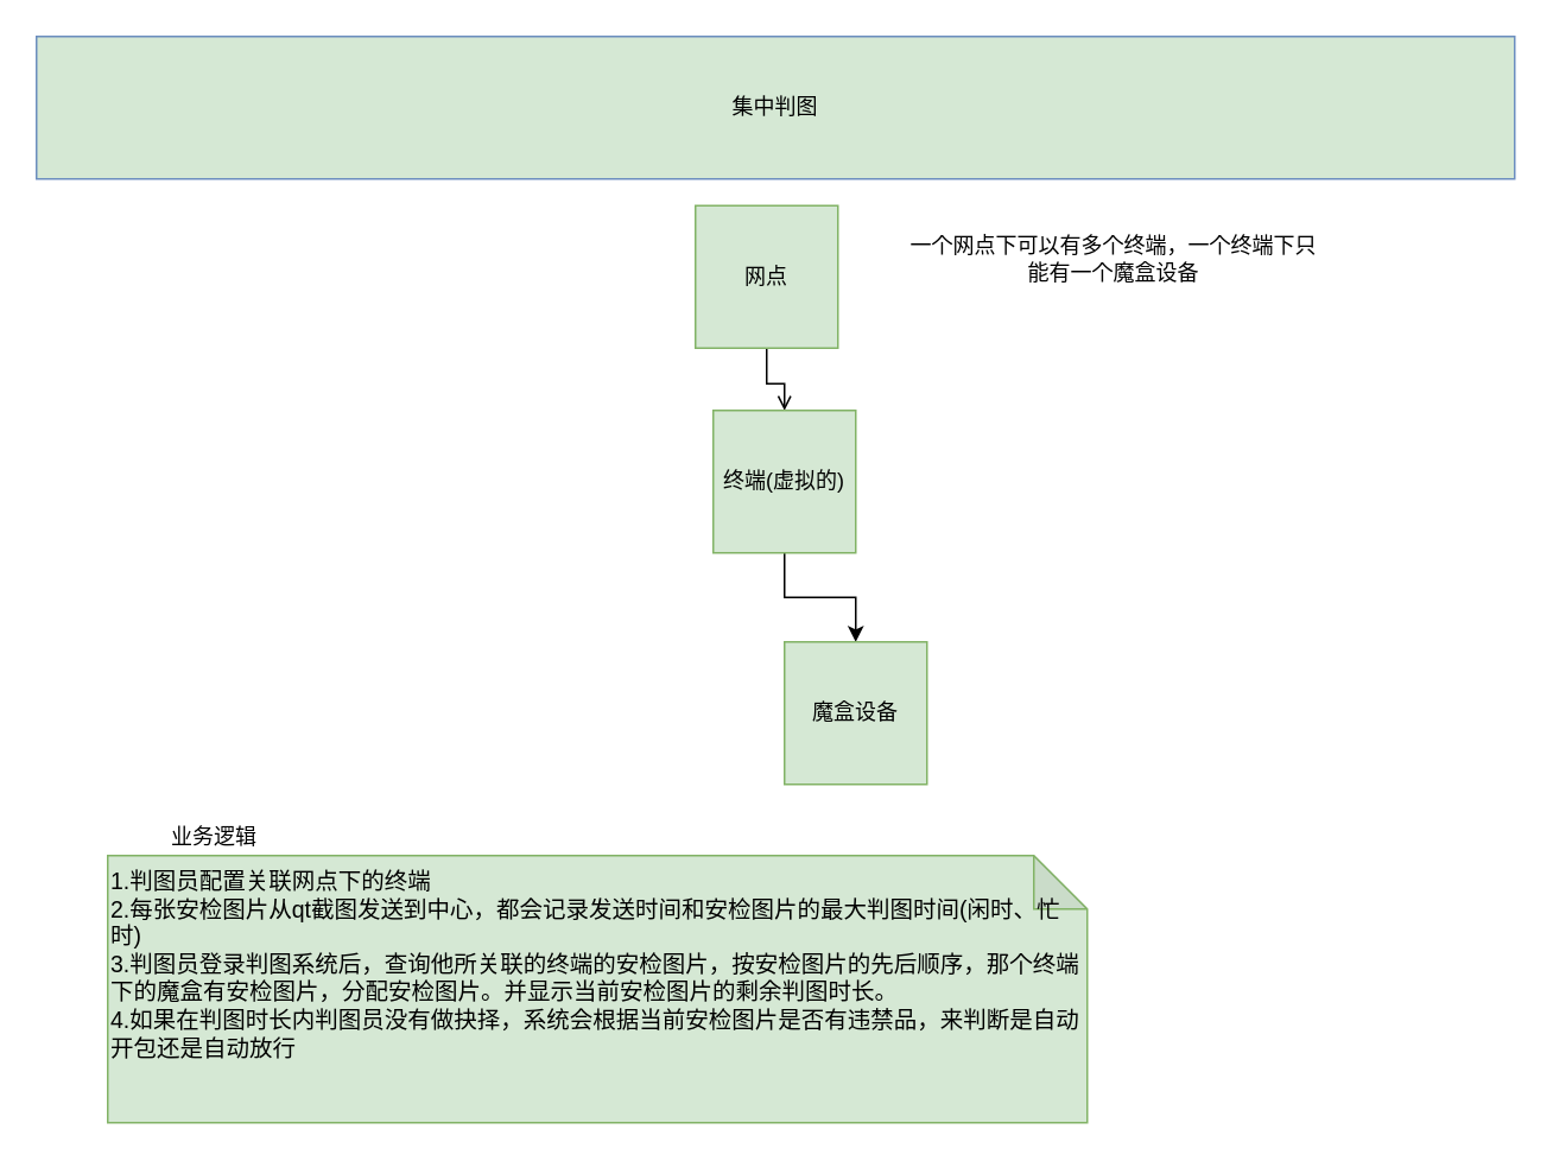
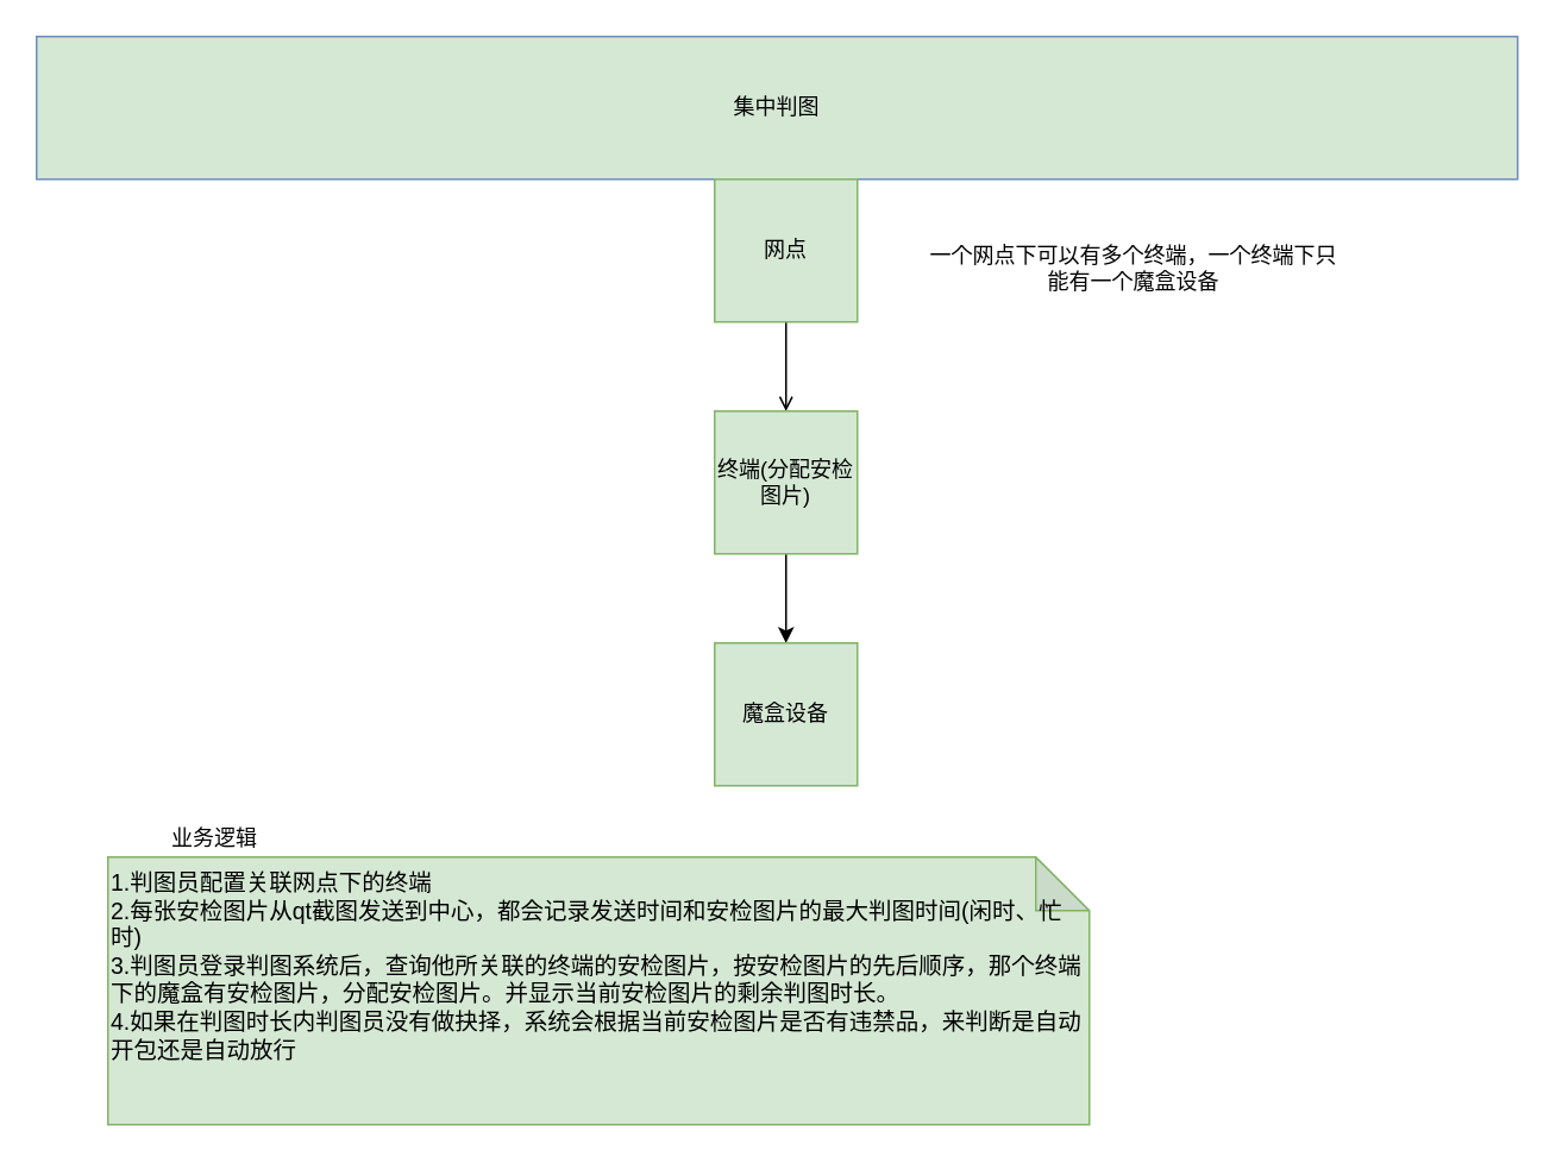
  <mxCell id="0" />
  <mxCell id="1" parent="0" />
  <mxCell id="2" value="集中判图" style="rounded=0;whiteSpace=wrap;html=1;fillColor=#d5e8d4;strokeColor=#6c8ebf;" parent="1" vertex="1"><mxGeometry width="830" height="80" as="geometry" x="20" y="20" /></mxCell>
  <mxCell id="3" value="" style="edgeStyle=orthogonalEdgeStyle;rounded=0;orthogonalLoop=1;jettySize=auto;html=1;endArrow=open;" parent="1" source="4" target="6" edge="1"><mxGeometry relative="1" as="geometry" /></mxCell>
- <mxCell id="4" value="网点" style="whiteSpace=wrap;html=1;aspect=fixed;fillColor=#d5e8d4;strokeColor=#82b366;" parent="1" vertex="1"><mxGeometry x="390" y="115" width="80" height="80" as="geometry" /></mxCell>
+ <mxCell id="4" value="网点" style="whiteSpace=wrap;html=1;aspect=fixed;fillColor=#d5e8d4;strokeColor=#82b366;" parent="1" vertex="1"><mxGeometry x="400" y="100" width="80" height="80" as="geometry" /></mxCell>
  <mxCell id="5" value="" style="edgeStyle=orthogonalEdgeStyle;rounded=0;orthogonalLoop=1;jettySize=auto;html=1;" parent="1" source="6" target="7" edge="1"><mxGeometry relative="1" as="geometry" /></mxCell>
- <mxCell id="6" value="终端(虚拟的)" style="whiteSpace=wrap;html=1;aspect=fixed;fillColor=#d5e8d4;strokeColor=#82b366;" parent="1" vertex="1"><mxGeometry x="400" y="230" width="80" height="80" as="geometry" /></mxCell>
- <mxCell id="7" value="魔盒设备" style="whiteSpace=wrap;html=1;aspect=fixed;fillColor=#d5e8d4;strokeColor=#82b366;" parent="1" vertex="1"><mxGeometry x="440" y="360" width="80" height="80" as="geometry" /></mxCell>
- <mxCell id="8" value="一个网点下可以有多个终端，一个终端下只能有一个魔盒设备" style="text;html=1;strokeColor=none;fillColor=none;align=center;verticalAlign=middle;whiteSpace=wrap;rounded=0;" parent="1" vertex="1"><mxGeometry x="510" y="130" width="230" height="30" as="geometry" /></mxCell>
+ <mxCell id="6" value="终端(分配安检图片)" style="whiteSpace=wrap;html=1;aspect=fixed;fillColor=#d5e8d4;strokeColor=#82b366;" parent="1" vertex="1"><mxGeometry x="400" y="230" width="80" height="80" as="geometry" /></mxCell>
+ <mxCell id="7" value="魔盒设备" style="whiteSpace=wrap;html=1;aspect=fixed;fillColor=#d5e8d4;strokeColor=#82b366;" parent="1" vertex="1"><mxGeometry x="400" y="360" width="80" height="80" as="geometry" /></mxCell>
+ <mxCell id="8" value="一个网点下可以有多个终端，一个终端下只能有一个魔盒设备" style="text;html=1;strokeColor=none;fillColor=none;align=center;verticalAlign=middle;whiteSpace=wrap;rounded=0;" parent="1" vertex="1"><mxGeometry x="520" y="135" width="230" height="30" as="geometry" /></mxCell>
  <mxCell id="9" value="业务逻辑" style="text;html=1;strokeColor=none;fillColor=none;align=center;verticalAlign=middle;whiteSpace=wrap;rounded=0;" parent="1" vertex="1"><mxGeometry x="60" y="460" width="120" height="20" as="geometry" /></mxCell>
  <mxCell id="10" value="1.判图员配置关联网点下的终端&lt;br style=&quot;font-size: 13px&quot;&gt;2.每张安检图片从qt截图发送到中心，都会记录发送时间和安检图片的最大判图时间(闲时、忙时)&lt;br style=&quot;font-size: 13px&quot;&gt;3.判图员登录判图系统后，查询他所关联的终端的安检图片，按安检图片的先后顺序，那个终端下的魔盒有安检图片，分配安检图片。并显示当前安检图片的剩余判图时长。&lt;br style=&quot;font-size: 13px&quot;&gt;4.如果在判图时长内判图员没有做抉择，系统会根据当前安检图片是否有违禁品，来判断是自动开包还是自动放行" style="shape=note;whiteSpace=wrap;html=1;backgroundOutline=1;darkOpacity=0.05;align=left;verticalAlign=top;fontSize=13;fillColor=#d5e8d4;strokeColor=#82b366;" parent="1" vertex="1"><mxGeometry x="60" y="480" width="550" height="150" as="geometry" /></mxCell>
